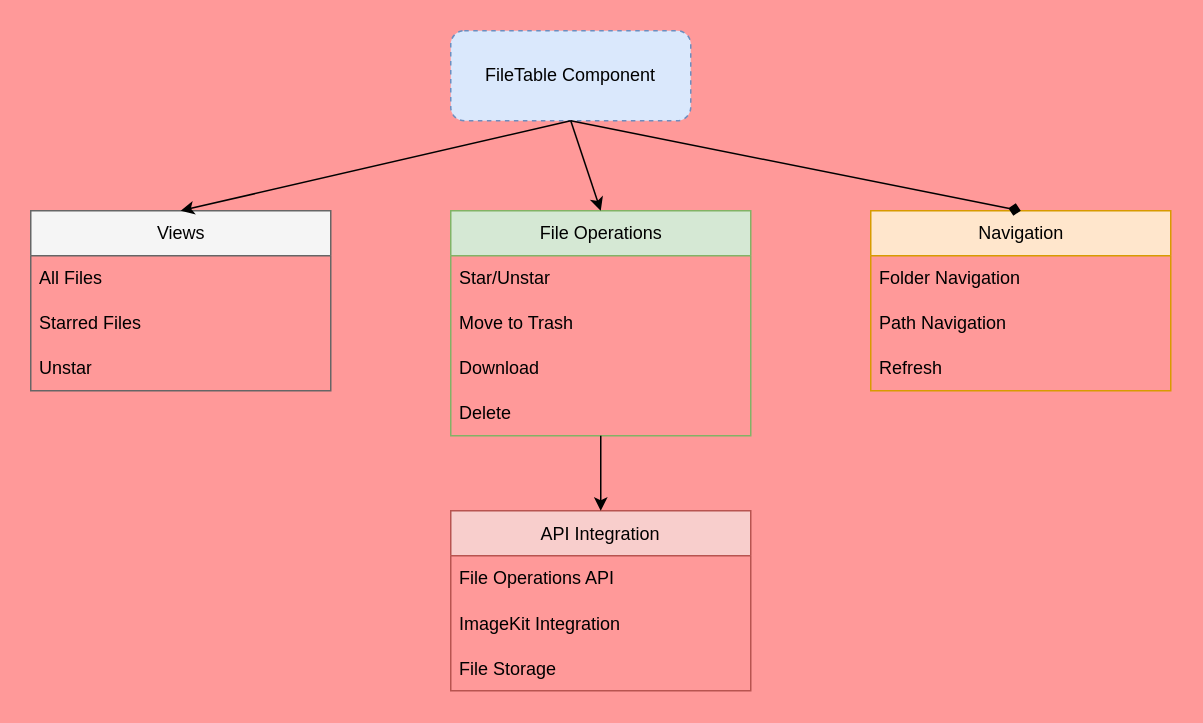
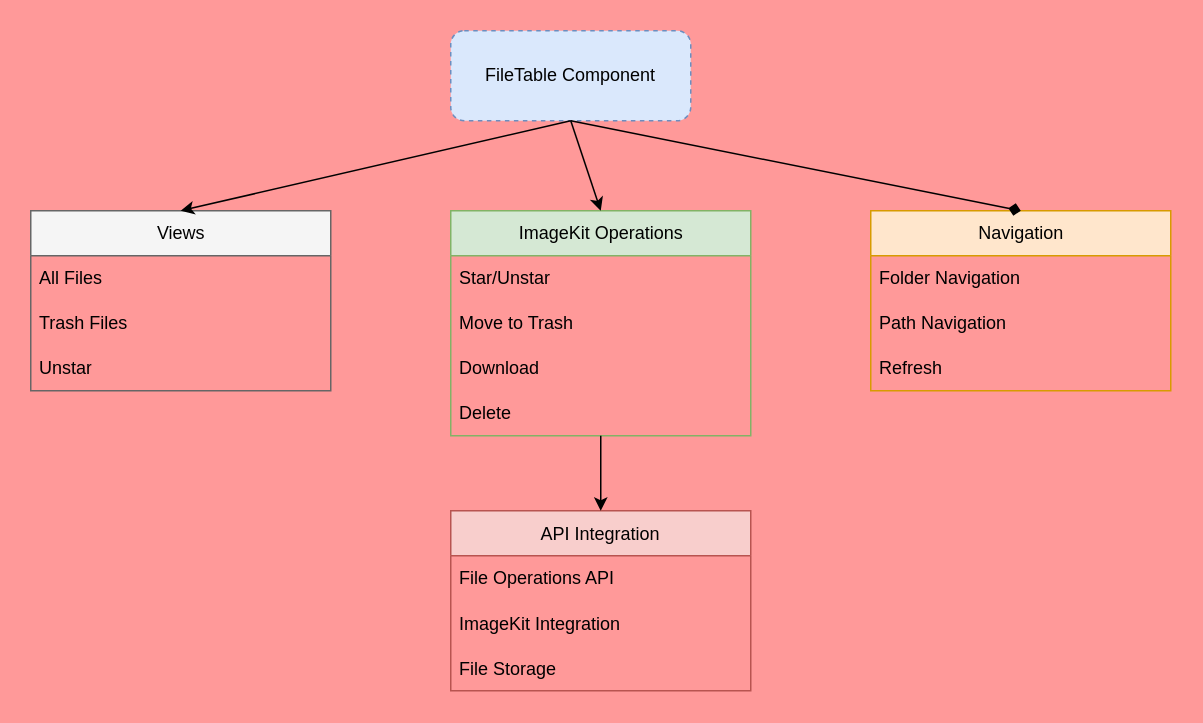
  <mxCell id="0" />
  <mxCell id="1" parent="0" />
  <mxCell id="2" value="FileTable Component" style="rounded=1;whiteSpace=wrap;html=1;fillColor=#dae8fc;strokeColor=#6c8ebf;fontColor=#000000;dashed=1;" parent="1" vertex="1"><mxGeometry x="300" y="20" width="160" height="60" as="geometry" /></mxCell>
  <mxCell id="3" value="Views" style="swimlane;fontStyle=0;childLayout=stackLayout;horizontal=1;startSize=30;horizontalStack=0;resizeParent=1;resizeParentMax=0;resizeLast=0;collapsible=1;marginBottom=0;fillColor=#f5f5f5;strokeColor=#666666;fontColor=#000000;html=1;" parent="1" vertex="1"><mxGeometry x="20" y="140" width="200" height="120" as="geometry" /></mxCell>
  <mxCell id="4" value="All Files" style="text;strokeColor=none;fillColor=none;align=left;verticalAlign=middle;spacingLeft=4;spacingRight=4;overflow=hidden;points=[[0,0.5],[1,0.5]];portConstraint=eastwest;rotatable=0;fontColor=#000000;html=1;" parent="3" vertex="1"><mxGeometry y="30" width="200" height="30" as="geometry" /></mxCell>
- <mxCell id="5" value="Starred Files" style="text;strokeColor=none;fillColor=none;align=left;verticalAlign=middle;spacingLeft=4;spacingRight=4;overflow=hidden;points=[[0,0.5],[1,0.5]];portConstraint=eastwest;rotatable=0;fontColor=#000000;html=1;" parent="3" vertex="1"><mxGeometry y="60" width="200" height="30" as="geometry" /></mxCell>
+ <mxCell id="5" value="Trash Files" style="text;strokeColor=none;fillColor=none;align=left;verticalAlign=middle;spacingLeft=4;spacingRight=4;overflow=hidden;points=[[0,0.5],[1,0.5]];portConstraint=eastwest;rotatable=0;fontColor=#000000;html=1;" parent="3" vertex="1"><mxGeometry y="60" width="200" height="30" as="geometry" /></mxCell>
  <mxCell id="6" value="Unstar" style="text;strokeColor=none;fillColor=none;align=left;verticalAlign=middle;spacingLeft=4;spacingRight=4;overflow=hidden;points=[[0,0.5],[1,0.5]];portConstraint=eastwest;rotatable=0;fontColor=#000000;html=1;" parent="3" vertex="1"><mxGeometry y="90" width="200" height="30" as="geometry" /></mxCell>
- <mxCell id="7" value="File Operations" style="swimlane;fontStyle=0;childLayout=stackLayout;horizontal=1;startSize=30;horizontalStack=0;resizeParent=1;resizeParentMax=0;resizeLast=0;collapsible=1;marginBottom=0;fillColor=#d5e8d4;strokeColor=#82b366;fontColor=#000000;html=1;" parent="1" vertex="1"><mxGeometry x="300" y="140" width="200" height="150" as="geometry" /></mxCell>
+ <mxCell id="7" value="ImageKit Operations" style="swimlane;fontStyle=0;childLayout=stackLayout;horizontal=1;startSize=30;horizontalStack=0;resizeParent=1;resizeParentMax=0;resizeLast=0;collapsible=1;marginBottom=0;fillColor=#d5e8d4;strokeColor=#82b366;fontColor=#000000;html=1;" parent="1" vertex="1"><mxGeometry x="300" y="140" width="200" height="150" as="geometry" /></mxCell>
  <mxCell id="8" value="Star/Unstar" style="text;strokeColor=none;fillColor=none;align=left;verticalAlign=middle;spacingLeft=4;spacingRight=4;overflow=hidden;points=[[0,0.5],[1,0.5]];portConstraint=eastwest;rotatable=0;fontColor=#000000;html=1;" parent="7" vertex="1"><mxGeometry y="30" width="200" height="30" as="geometry" /></mxCell>
  <mxCell id="9" value="Move to Trash" style="text;strokeColor=none;fillColor=none;align=left;verticalAlign=middle;spacingLeft=4;spacingRight=4;overflow=hidden;points=[[0,0.5],[1,0.5]];portConstraint=eastwest;rotatable=0;fontColor=#000000;html=1;" parent="7" vertex="1"><mxGeometry y="60" width="200" height="30" as="geometry" /></mxCell>
  <mxCell id="10" value="Download" style="text;strokeColor=none;fillColor=none;align=left;verticalAlign=middle;spacingLeft=4;spacingRight=4;overflow=hidden;points=[[0,0.5],[1,0.5]];portConstraint=eastwest;rotatable=0;fontColor=#000000;html=1;" parent="7" vertex="1"><mxGeometry y="90" width="200" height="30" as="geometry" /></mxCell>
  <mxCell id="11" value="Delete" style="text;align=left;verticalAlign=middle;spacingLeft=4;spacingRight=4;overflow=hidden;points=[[0,0.5],[1,0.5]];portConstraint=eastwest;rotatable=0;fontColor=#000000;html=1;" parent="7" vertex="1"><mxGeometry y="120" width="200" height="30" as="geometry" /></mxCell>
  <mxCell id="12" value="Navigation" style="swimlane;fontStyle=0;childLayout=stackLayout;horizontal=1;startSize=30;horizontalStack=0;resizeParent=1;resizeParentMax=0;resizeLast=0;collapsible=1;marginBottom=0;fillColor=#ffe6cc;strokeColor=#d79b00;fontColor=#000000;html=1;" parent="1" vertex="1"><mxGeometry x="580" y="140" width="200" height="120" as="geometry" /></mxCell>
  <mxCell id="13" value="Folder Navigation" style="text;strokeColor=none;fillColor=none;align=left;verticalAlign=middle;spacingLeft=4;spacingRight=4;overflow=hidden;points=[[0,0.5],[1,0.5]];portConstraint=eastwest;rotatable=0;fontColor=#000000;html=1;" parent="12" vertex="1"><mxGeometry y="30" width="200" height="30" as="geometry" /></mxCell>
  <mxCell id="14" value="Path Navigation" style="text;strokeColor=none;fillColor=none;align=left;verticalAlign=middle;spacingLeft=4;spacingRight=4;overflow=hidden;points=[[0,0.5],[1,0.5]];portConstraint=eastwest;rotatable=0;fontColor=#000000;html=1;" parent="12" vertex="1"><mxGeometry y="60" width="200" height="30" as="geometry" /></mxCell>
  <mxCell id="15" value="Refresh" style="text;strokeColor=none;fillColor=none;align=left;verticalAlign=middle;spacingLeft=4;spacingRight=4;overflow=hidden;points=[[0,0.5],[1,0.5]];portConstraint=eastwest;rotatable=0;fontColor=#000000;html=1;" parent="12" vertex="1"><mxGeometry y="90" width="200" height="30" as="geometry" /></mxCell>
  <mxCell id="16" value="" style="endArrow=classic;html=1;rounded=0;exitX=0.5;exitY=1;exitDx=0;exitDy=0;entryX=0.5;entryY=0;entryDx=0;entryDy=0;fontColor=#000000;" parent="1" source="2" target="3" edge="1"><mxGeometry width="50" height="50" relative="1" as="geometry"><mxPoint x="370" y="390" as="sourcePoint" /><mxPoint x="420" y="340" as="targetPoint" /></mxGeometry></mxCell>
  <mxCell id="17" value="" style="endArrow=classic;html=1;rounded=0;exitX=0.5;exitY=1;exitDx=0;exitDy=0;entryX=0.5;entryY=0;entryDx=0;entryDy=0;fontColor=#000000;" parent="1" source="2" target="7" edge="1"><mxGeometry width="50" height="50" relative="1" as="geometry"><mxPoint x="370" y="390" as="sourcePoint" /><mxPoint x="420" y="340" as="targetPoint" /></mxGeometry></mxCell>
  <mxCell id="18" value="" style="endArrow=diamond;html=1;rounded=0;exitX=0.5;exitY=1;exitDx=0;exitDy=0;entryX=0.5;entryY=0;entryDx=0;entryDy=0;fontColor=#000000;" parent="1" source="2" target="12" edge="1"><mxGeometry width="50" height="50" relative="1" as="geometry"><mxPoint x="370" y="390" as="sourcePoint" /><mxPoint x="420" y="340" as="targetPoint" /></mxGeometry></mxCell>
  <mxCell id="19" value="API Integration" style="swimlane;fontStyle=0;childLayout=stackLayout;horizontal=1;startSize=30;horizontalStack=0;resizeParent=1;resizeParentMax=0;resizeLast=0;collapsible=1;marginBottom=0;fillColor=#f8cecc;strokeColor=#b85450;fontColor=#000000;" parent="1" vertex="1"><mxGeometry x="300" y="340" width="200" height="120" as="geometry" /></mxCell>
  <mxCell id="20" value="File Operations API" style="text;strokeColor=none;fillColor=none;align=left;verticalAlign=middle;spacingLeft=4;spacingRight=4;overflow=hidden;points=[[0,0.5],[1,0.5]];portConstraint=eastwest;rotatable=0;fontColor=#000000;html=1;" parent="19" vertex="1"><mxGeometry y="30" width="200" height="30" as="geometry" /></mxCell>
  <mxCell id="21" value="ImageKit Integration" style="text;strokeColor=none;fillColor=none;align=left;verticalAlign=middle;spacingLeft=4;spacingRight=4;overflow=hidden;points=[[0,0.5],[1,0.5]];portConstraint=eastwest;rotatable=0;fontColor=#000000;" parent="19" vertex="1"><mxGeometry y="60" width="200" height="30" as="geometry" /></mxCell>
  <mxCell id="22" value="File Storage" style="text;strokeColor=none;fillColor=none;align=left;verticalAlign=middle;spacingLeft=4;spacingRight=4;overflow=hidden;points=[[0,0.5],[1,0.5]];portConstraint=eastwest;rotatable=0;fontColor=#000000;" parent="19" vertex="1"><mxGeometry y="90" width="200" height="30" as="geometry" /></mxCell>
  <mxCell id="23" value="" style="endArrow=classic;html=1;rounded=0;exitX=0.5;exitY=1;exitDx=0;exitDy=0;entryX=0.5;entryY=0;entryDx=0;entryDy=0;fontColor=#000000;" parent="1" source="7" target="19" edge="1"><mxGeometry width="50" height="50" relative="1" as="geometry"><mxPoint x="370" y="390" as="sourcePoint" /><mxPoint x="420" y="340" as="targetPoint" /></mxGeometry></mxCell>
